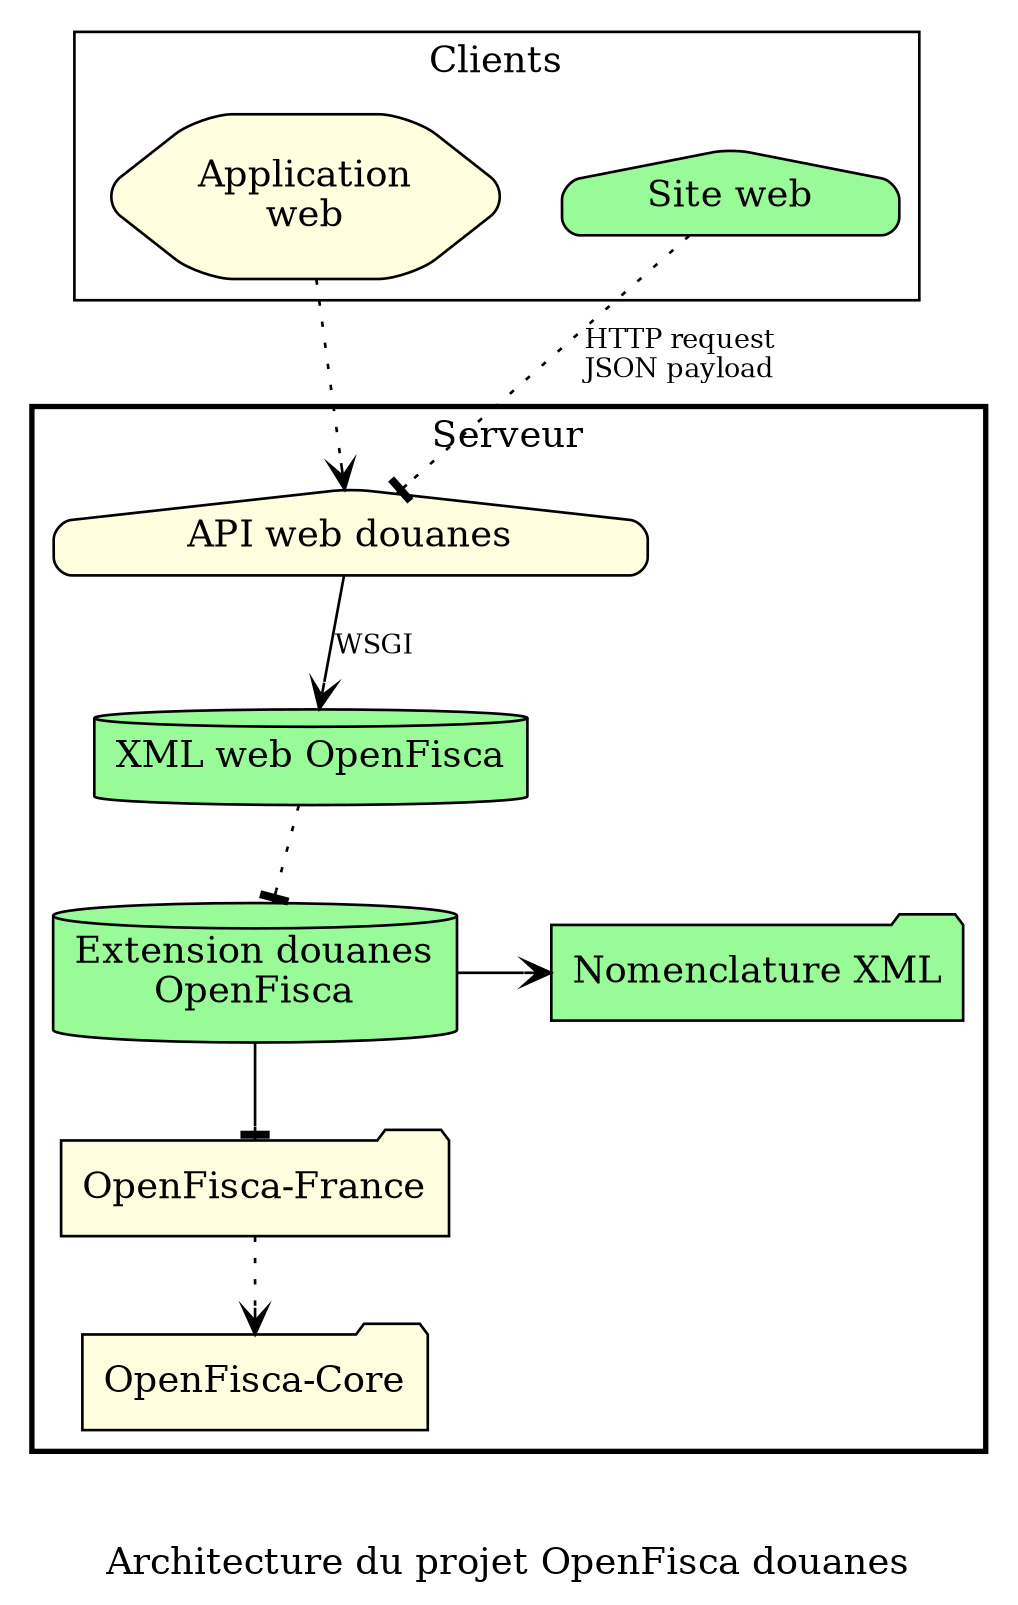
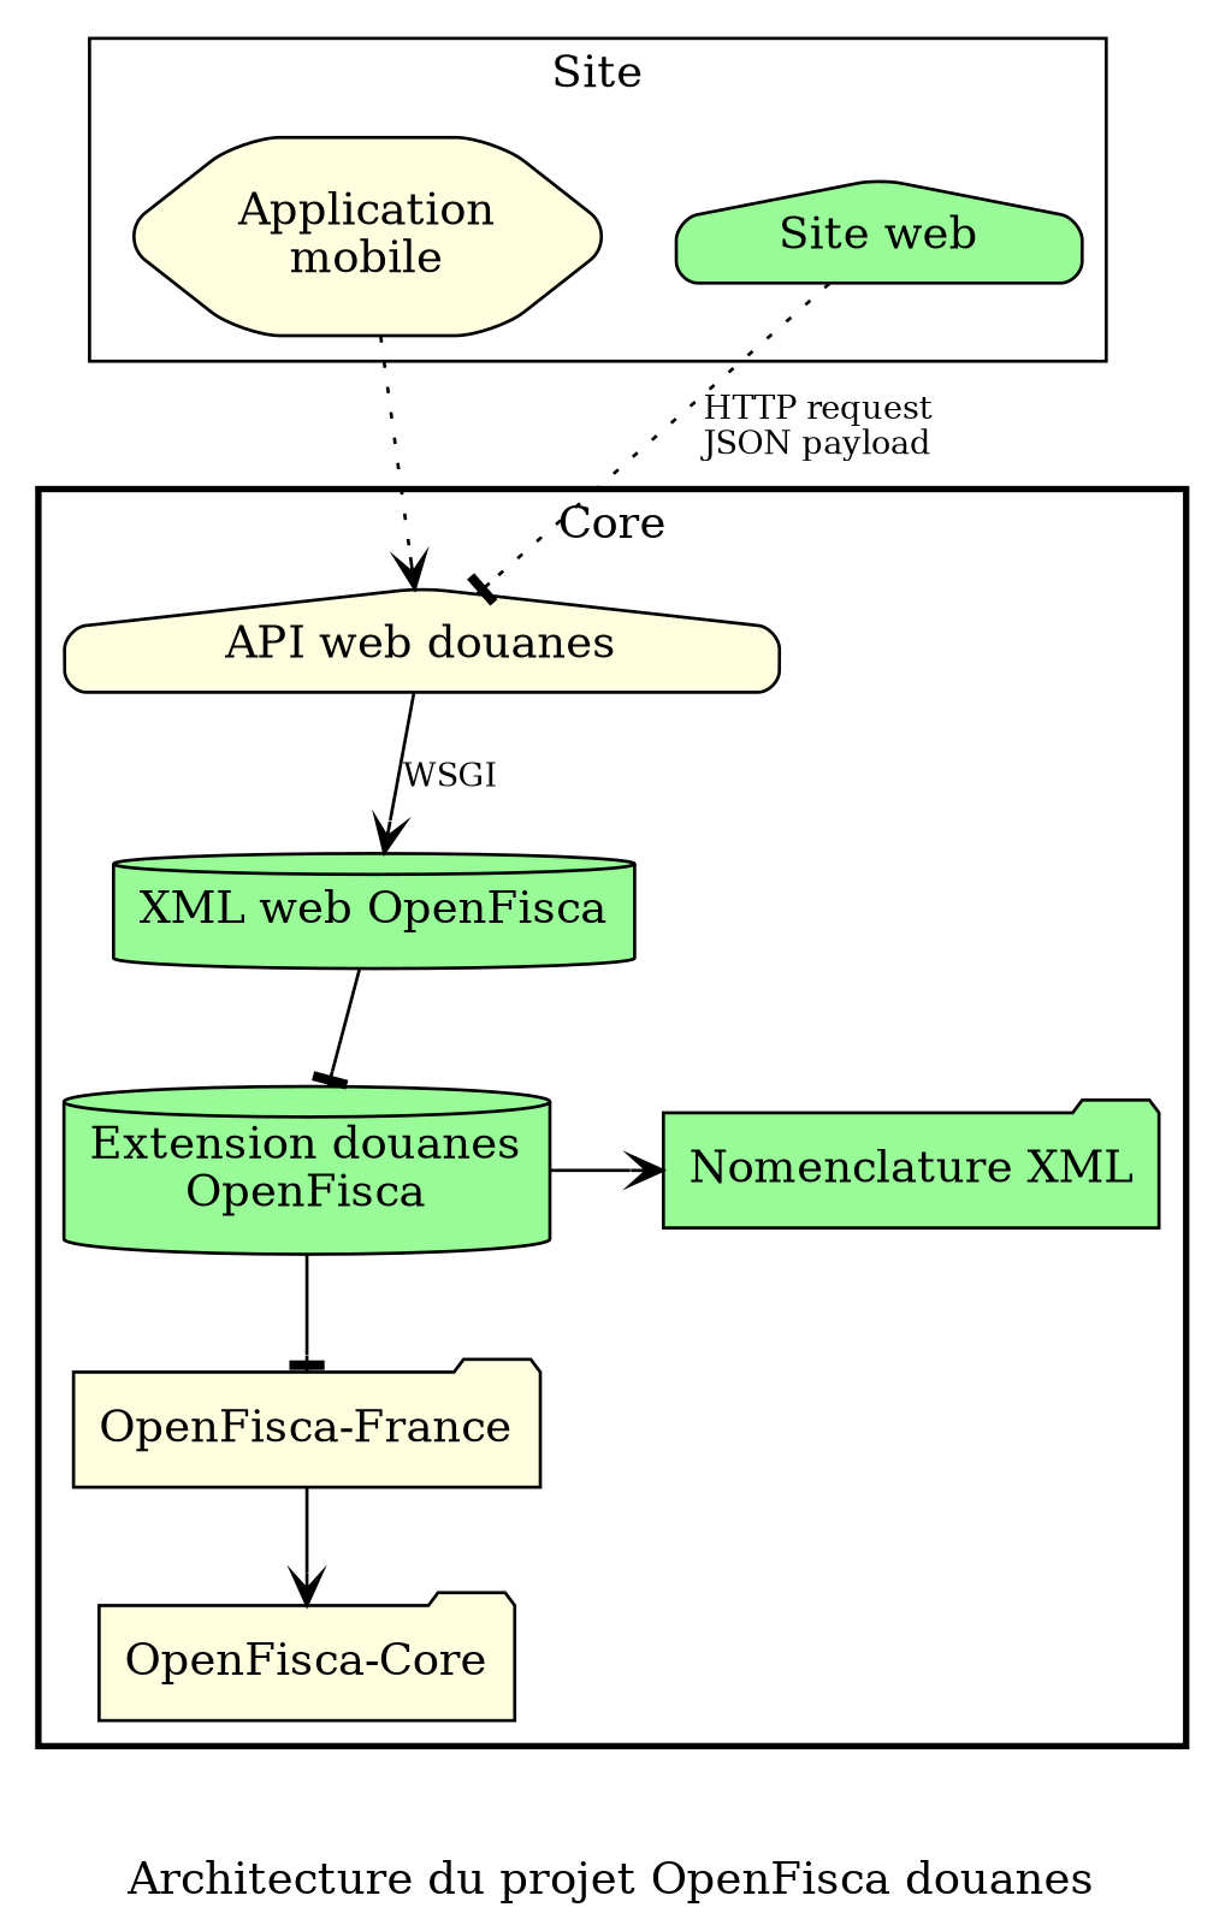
  digraph {
    label="Architecture du projet OpenFisca douanes"
    node [fillcolor=palegreen shape=folder style="rounded,filled"]
    edge [arrowhead=vee fontsize=10]
    n1 [label="XML web OpenFisca" shape=cylinder]
    n2 [fillcolor=lightyellow label="OpenFisca-France"]
    n3 [fillcolor=lightyellow label="OpenFisca-Core"]
    n4 [label="Nomenclature XML"]
    n5 [label="Extension douanes\nOpenFisca" shape=cylinder]
    n6 [fillcolor=lightyellow label="API web douanes" shape=house]
-   n7 [fillcolor=lightyellow label="Application\nweb" shape=hexagon]
+   n7 [fillcolor=lightyellow label="Application\nmobile" shape=hexagon]
    n8 [label="Site web" shape=house]
    subgraph sub_1 {
      n1
      n2
      n3
    }
    subgraph cluster_2 {
-     label=Serveur
+     label=Core
      style=bold
      n1
      n2
      n3
      n6
      subgraph sub_3 {
        label=Serveur
        rank=same
        style=bold
        n4
        n5
      }
    }
    subgraph cluster_4 {
-     label=Clients
+     label=Site
      n7
      n8
    }
-   n1 -> n5 [arrowhead=tee style=dotted]
-   n2 -> n3 [style=dotted]
+   n1 -> n5 [arrowhead=tee]
+   n2 -> n3
    n5 -> n2 [arrowhead=tee]
    n5 -> n4
    n6 -> n1 [label=WSGI]
    n7 -> n6 [style=dotted]
    n8 -> n6 [arrowhead=tee label="HTTP request\nJSON payload" style=dotted]
  }
